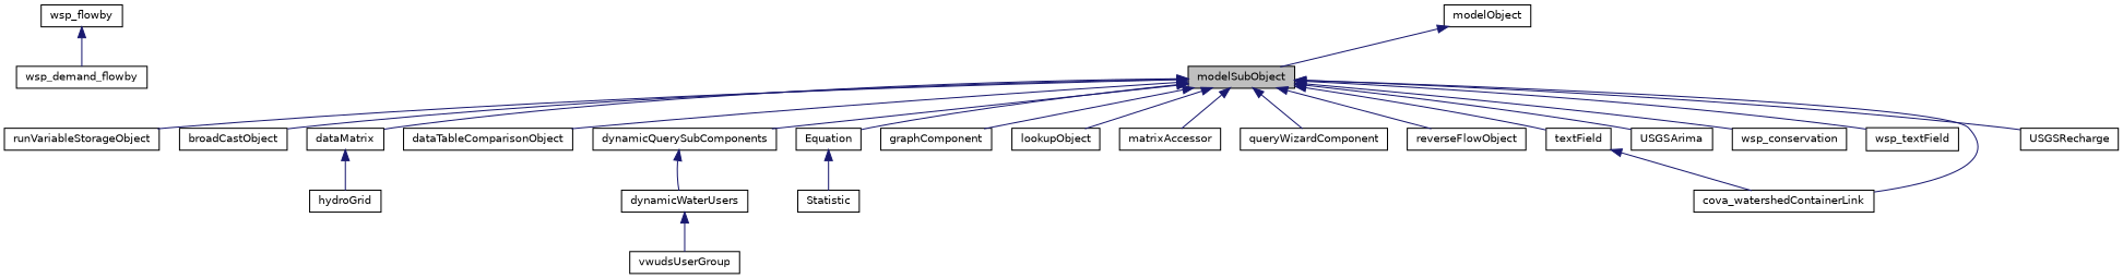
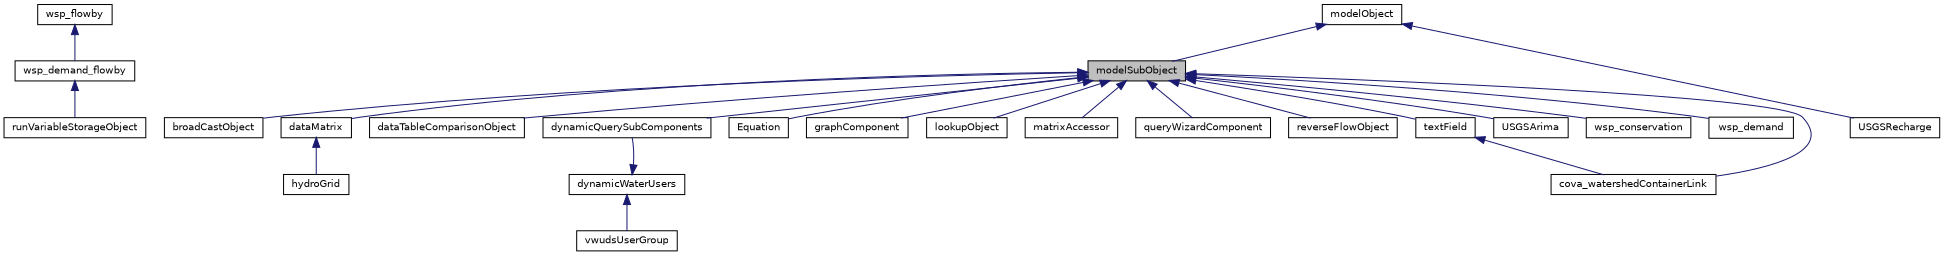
  digraph {
    rankdir=TB
    node [color=black fillcolor=white fontname=Helvetica fontsize=10 shape=record style=filled]
    edge [color=midnightblue dir=back fontname=Helvetica fontsize=10 labelfontname=Helvetica labelfontsize=10 style=solid]
    n1 [fillcolor=grey75 fontcolor=black height=0.2 label=modelSubObject width=0.4]
    n2 [height=0.2 label=broadCastObject width=0.4]
    n3 [height=0.2 label=dataMatrix width=0.4]
    n4 [height=0.2 label=dataTableComparisonObject width=0.4]
    n5 [height=0.2 label=dynamicQuerySubComponents width=0.4]
    n6 [height=0.2 label=Equation width=0.4]
    n7 [height=0.2 label=graphComponent width=0.4]
    n8 [height=0.2 label=lookupObject width=0.4]
    n9 [height=0.2 label=matrixAccessor width=0.4]
    n10 [height=0.2 label=queryWizardComponent width=0.4]
    n11 [height=0.2 label=reverseFlowObject width=0.4]
    n12 [height=0.2 label=runVariableStorageObject width=0.4]
    n13 [height=0.2 label=textField width=0.4]
    n14 [height=0.2 label=USGSArima width=0.4]
    n15 [height=0.2 label=USGSRecharge width=0.4]
    n16 [height=0.2 label=wsp_conservation width=0.4]
-   n17 [height=0.2 label=wsp_textField width=0.4]
+   n17 [height=0.2 label=wsp_demand width=0.4]
    n18 [height=0.2 label=cova_watershedContainerLink width=0.4]
    n19 [height=0.2 label=hydroGrid width=0.4]
    n20 [height=0.2 label=dynamicWaterUsers width=0.4]
-   n21 [height=0.2 label=Statistic width=0.4]
    n22 [height=0.2 label=wsp_flowby width=0.4]
    n23 [height=0.2 label=wsp_demand_flowby width=0.4]
    n24 [height=0.2 label=modelObject width=0.4]
    n25 [height=0.2 label=vwudsUserGroup width=0.4]
    n1 -> n2
    n1 -> n3
    n1 -> n4
    n1 -> n5
    n1 -> n6
    n1 -> n7
    n1 -> n8
    n1 -> n9
    n1 -> n10
    n1 -> n11
-   n1 -> n12
+   n23 -> n12
    n1 -> n13
    n1 -> n14
-   n1 -> n15
+   n24 -> n15
    n1 -> n16
    n1 -> n17
    n1 -> n18
    n3 -> n19
-   n5 -> n20
-   n6 -> n21
+   n20 -> n5
    n13 -> n18
    n20 -> n25
    n22 -> n23
    n24 -> n1
  }
